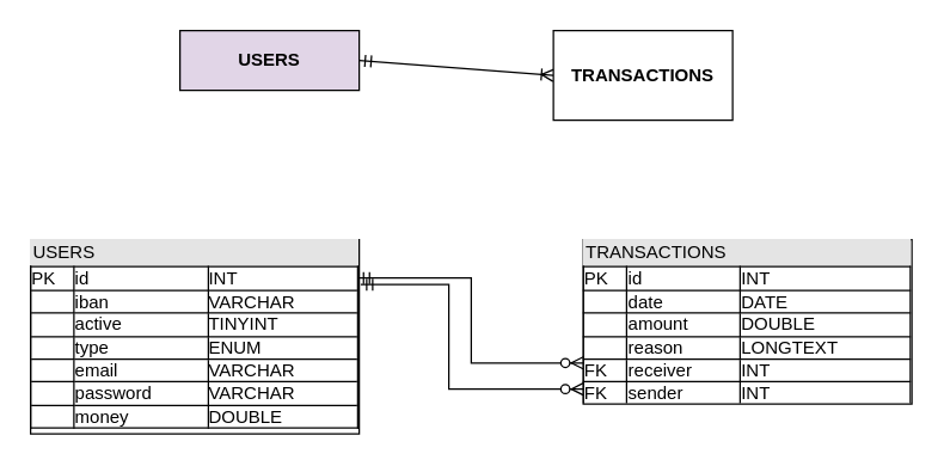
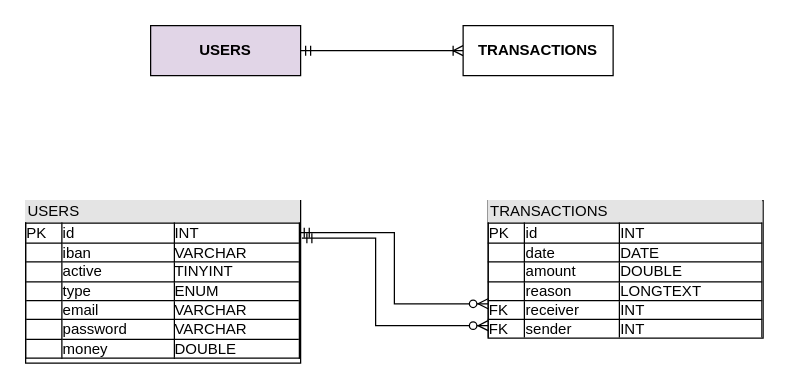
  <mxCell id="0" />
  <mxCell id="1" parent="0" />
  <mxCell id="2" value="&lt;font color=&quot;#000000&quot;&gt;USERS&lt;/font&gt;" style="rounded=0;whiteSpace=wrap;html=1;fillColor=#e1d5e7;fontStyle=1;strokeColor=#000000;" parent="1" vertex="1"><mxGeometry x="120" y="20" width="120" height="40" as="geometry" /></mxCell>
  <mxCell id="3" style="edgeStyle=none;rounded=0;html=1;entryX=1;entryY=0.5;endArrow=ERmandOne;endFill=0;jettySize=auto;orthogonalLoop=1;startArrow=ERoneToMany;startFill=0;exitX=0;exitY=0.5;exitDx=0;exitDy=0;" parent="1" source="5" target="2" edge="1"><mxGeometry relative="1" as="geometry"><mxPoint x="360" y="40" as="sourcePoint" /></mxGeometry></mxCell>
  <mxCell id="4" value="&lt;div style=&quot;box-sizing: border-box ; width: 100% ; background: rgb(228 , 228 , 228) ; padding: 2px ; line-height: 120%&quot;&gt;USERS&lt;/div&gt;&lt;table style=&quot;width: 100% ; font-size: 1em ; border: 1px solid rgb(0 , 0 , 0) ; border-collapse: collapse&quot; cellpadding=&quot;0&quot; cellspacing=&quot;0&quot; border=&quot;1&quot;&gt;&lt;tbody&gt;&lt;tr&gt;&lt;td&gt;PK&lt;/td&gt;&lt;td&gt;id&lt;/td&gt;&lt;td&gt;INT&lt;/td&gt;&lt;/tr&gt;&lt;tr&gt;&lt;td&gt;&lt;br&gt;&lt;/td&gt;&lt;td&gt;iban&lt;/td&gt;&lt;td&gt;VARCHAR&lt;/td&gt;&lt;/tr&gt;&lt;tr&gt;&lt;td&gt;&lt;br&gt;&lt;/td&gt;&lt;td&gt;active&lt;/td&gt;&lt;td&gt;TINYINT&lt;/td&gt;&lt;/tr&gt;&lt;tr&gt;&lt;td&gt;&lt;br&gt;&lt;/td&gt;&lt;td&gt;type&lt;/td&gt;&lt;td&gt;ENUM&lt;/td&gt;&lt;/tr&gt;&lt;tr&gt;&lt;td&gt;&lt;br&gt;&lt;/td&gt;&lt;td&gt;email&lt;/td&gt;&lt;td&gt;VARCHAR&lt;/td&gt;&lt;/tr&gt;&lt;tr&gt;&lt;td&gt;&lt;br&gt;&lt;/td&gt;&lt;td&gt;password&lt;/td&gt;&lt;td&gt;VARCHAR&lt;/td&gt;&lt;/tr&gt;&lt;tr&gt;&lt;td&gt;&lt;br&gt;&lt;/td&gt;&lt;td&gt;money&lt;/td&gt;&lt;td&gt;DOUBLE&lt;/td&gt;&lt;/tr&gt;&lt;/tbody&gt;&lt;/table&gt;" style="verticalAlign=top;align=left;overflow=fill;html=1;rounded=0;fillColor=#ffffff;comic=0;strokeColor=#000000;horizontal=1;fontFamily=Helvetica;spacing=0;" parent="1" vertex="1"><mxGeometry x="20" y="160" width="220" height="130" as="geometry" /></mxCell>
- <mxCell id="5" value="&lt;font color=&quot;#000000&quot;&gt;TRANSACTIONS&lt;/font&gt;" style="rounded=0;whiteSpace=wrap;html=1;fillColor=#ffffff;fontStyle=1;strokeColor=#000000;" parent="1" vertex="1"><mxGeometry x="370" y="20" width="120" height="60" as="geometry" /></mxCell>
+ <mxCell id="5" value="&lt;font color=&quot;#000000&quot;&gt;TRANSACTIONS&lt;/font&gt;" style="rounded=0;whiteSpace=wrap;html=1;fillColor=#ffffff;fontStyle=1;strokeColor=#000000;" parent="1" vertex="1"><mxGeometry x="370" y="20" width="120" height="40" as="geometry" /></mxCell>
  <mxCell id="6" value="&lt;div style=&quot;box-sizing: border-box ; width: 100% ; background: rgb(228 , 228 , 228) ; padding: 2px ; line-height: 120%&quot;&gt;TRANSACTIONS&lt;/div&gt;&lt;table style=&quot;width: 100% ; font-size: 1em ; border: 1px solid rgb(0 , 0 , 0) ; border-collapse: collapse&quot; cellpadding=&quot;0&quot; cellspacing=&quot;0&quot; border=&quot;1&quot;&gt;&lt;tbody&gt;&lt;tr&gt;&lt;td&gt;PK&lt;/td&gt;&lt;td&gt;id&lt;/td&gt;&lt;td&gt;INT&lt;/td&gt;&lt;/tr&gt;&lt;tr&gt;&lt;td&gt;&lt;br&gt;&lt;/td&gt;&lt;td&gt;date&lt;/td&gt;&lt;td&gt;DATE&lt;/td&gt;&lt;/tr&gt;&lt;tr&gt;&lt;td&gt;&lt;br&gt;&lt;/td&gt;&lt;td&gt;amount&lt;/td&gt;&lt;td&gt;DOUBLE&lt;/td&gt;&lt;/tr&gt;&lt;tr&gt;&lt;td&gt;&lt;br&gt;&lt;/td&gt;&lt;td&gt;reason&lt;/td&gt;&lt;td&gt;LONGTEXT&lt;/td&gt;&lt;/tr&gt;&lt;tr&gt;&lt;td&gt;FK&lt;/td&gt;&lt;td&gt;receiver&lt;/td&gt;&lt;td&gt;INT&lt;/td&gt;&lt;/tr&gt;&lt;tr&gt;&lt;td&gt;FK&lt;/td&gt;&lt;td&gt;sender&lt;/td&gt;&lt;td&gt;INT&lt;/td&gt;&lt;/tr&gt;&lt;/tbody&gt;&lt;/table&gt;" style="verticalAlign=top;align=left;overflow=fill;html=1;rounded=0;fillColor=#ffffff;comic=0;strokeColor=#000000;horizontal=1;fontFamily=Helvetica;spacing=0;" parent="1" vertex="1"><mxGeometry x="390" y="160" width="220" height="110" as="geometry" /></mxCell>
  <mxCell id="7" style="edgeStyle=orthogonalEdgeStyle;rounded=0;html=1;startArrow=ERmandOne;startFill=0;endArrow=ERzeroToMany;endFill=1;jettySize=auto;orthogonalLoop=1;entryX=0;entryY=0.75;entryDx=0;entryDy=0;exitX=0.995;exitY=0.197;exitDx=0;exitDy=0;exitPerimeter=0;" parent="1" source="4" target="6" edge="1"><mxGeometry relative="1" as="geometry"><mxPoint x="240" y="188" as="sourcePoint" /><mxPoint x="390" y="250" as="targetPoint" /></mxGeometry></mxCell>
  <mxCell id="8" style="edgeStyle=orthogonalEdgeStyle;rounded=0;html=1;entryX=0;entryY=0.5;startArrow=ERmandOne;startFill=0;endArrow=ERzeroToMany;endFill=1;jettySize=auto;orthogonalLoop=1;entryDx=0;entryDy=0;" parent="1" edge="1"><mxGeometry relative="1" as="geometry"><mxPoint x="241" y="190" as="sourcePoint" /><mxPoint x="390" y="260" as="targetPoint" /><Array as="points"><mxPoint x="300" y="190" /><mxPoint x="300" y="260" /></Array></mxGeometry></mxCell>
